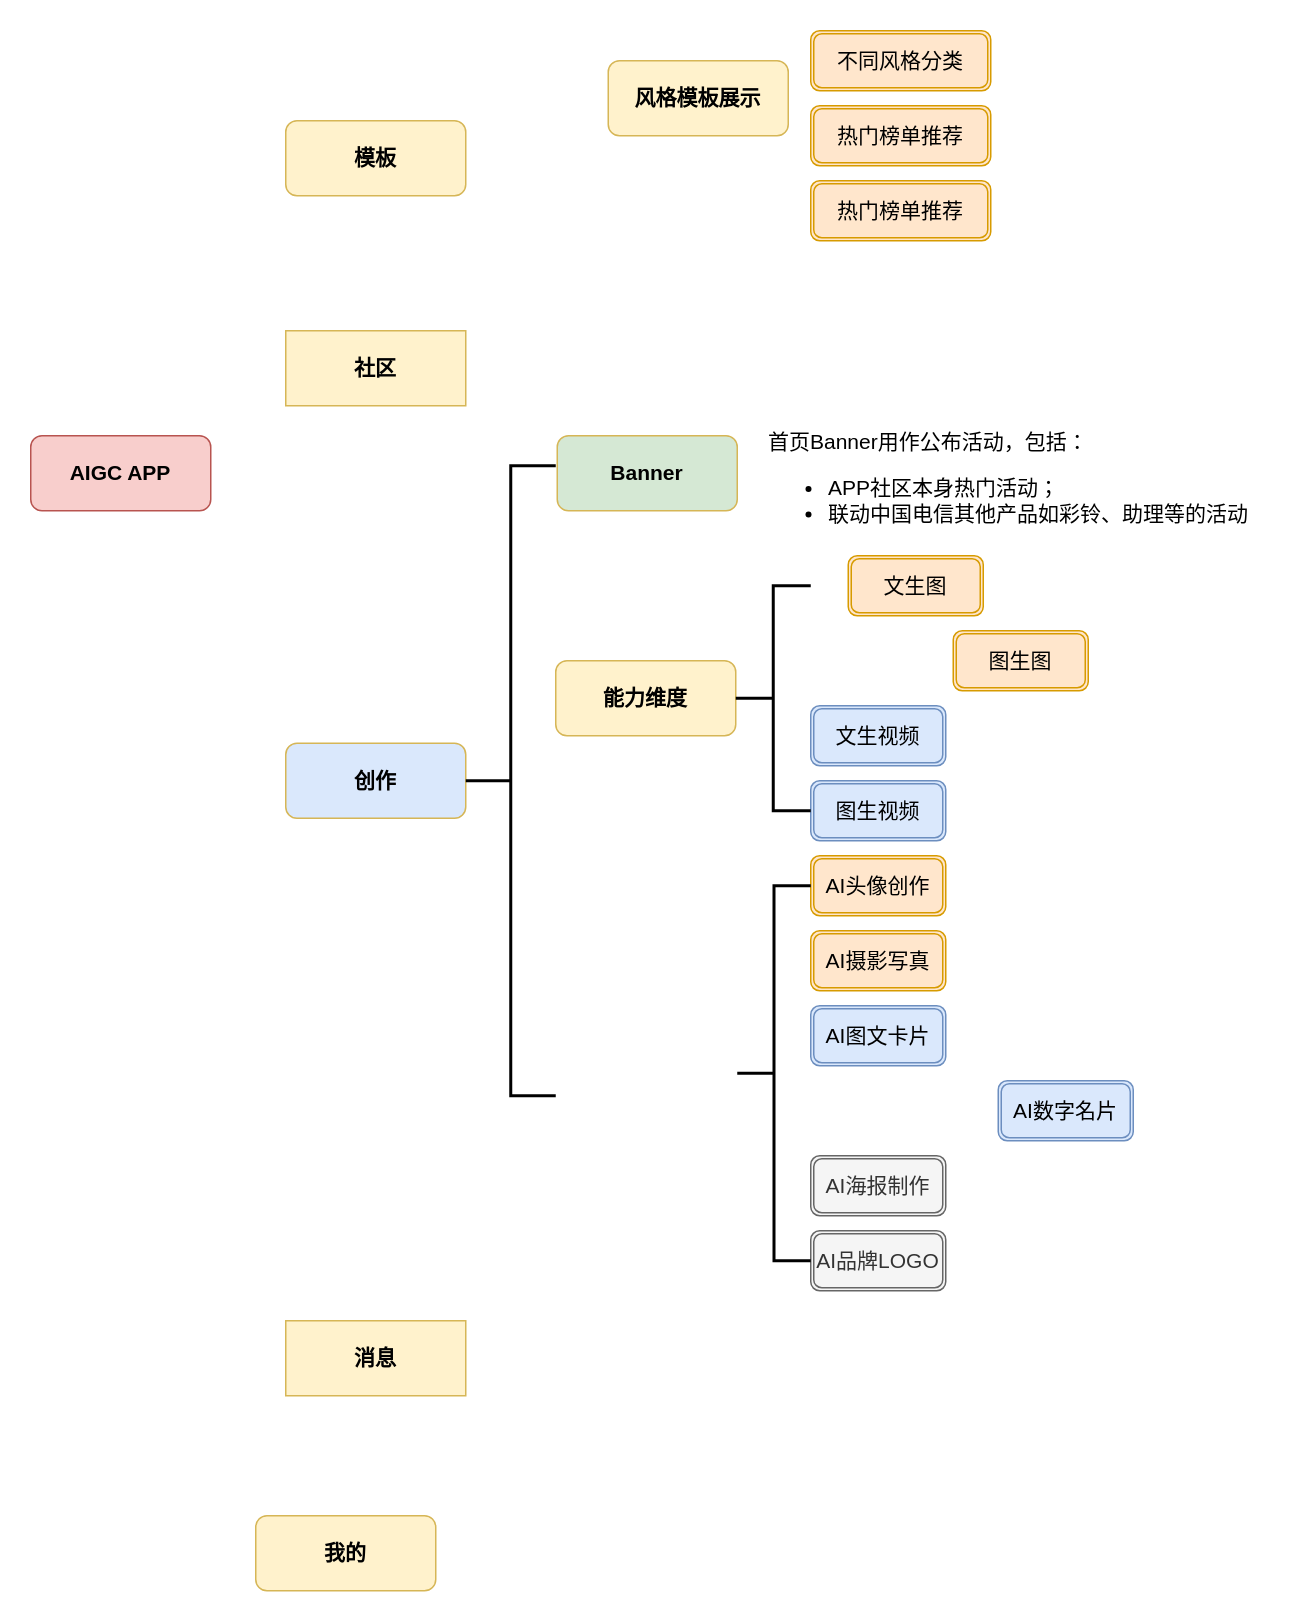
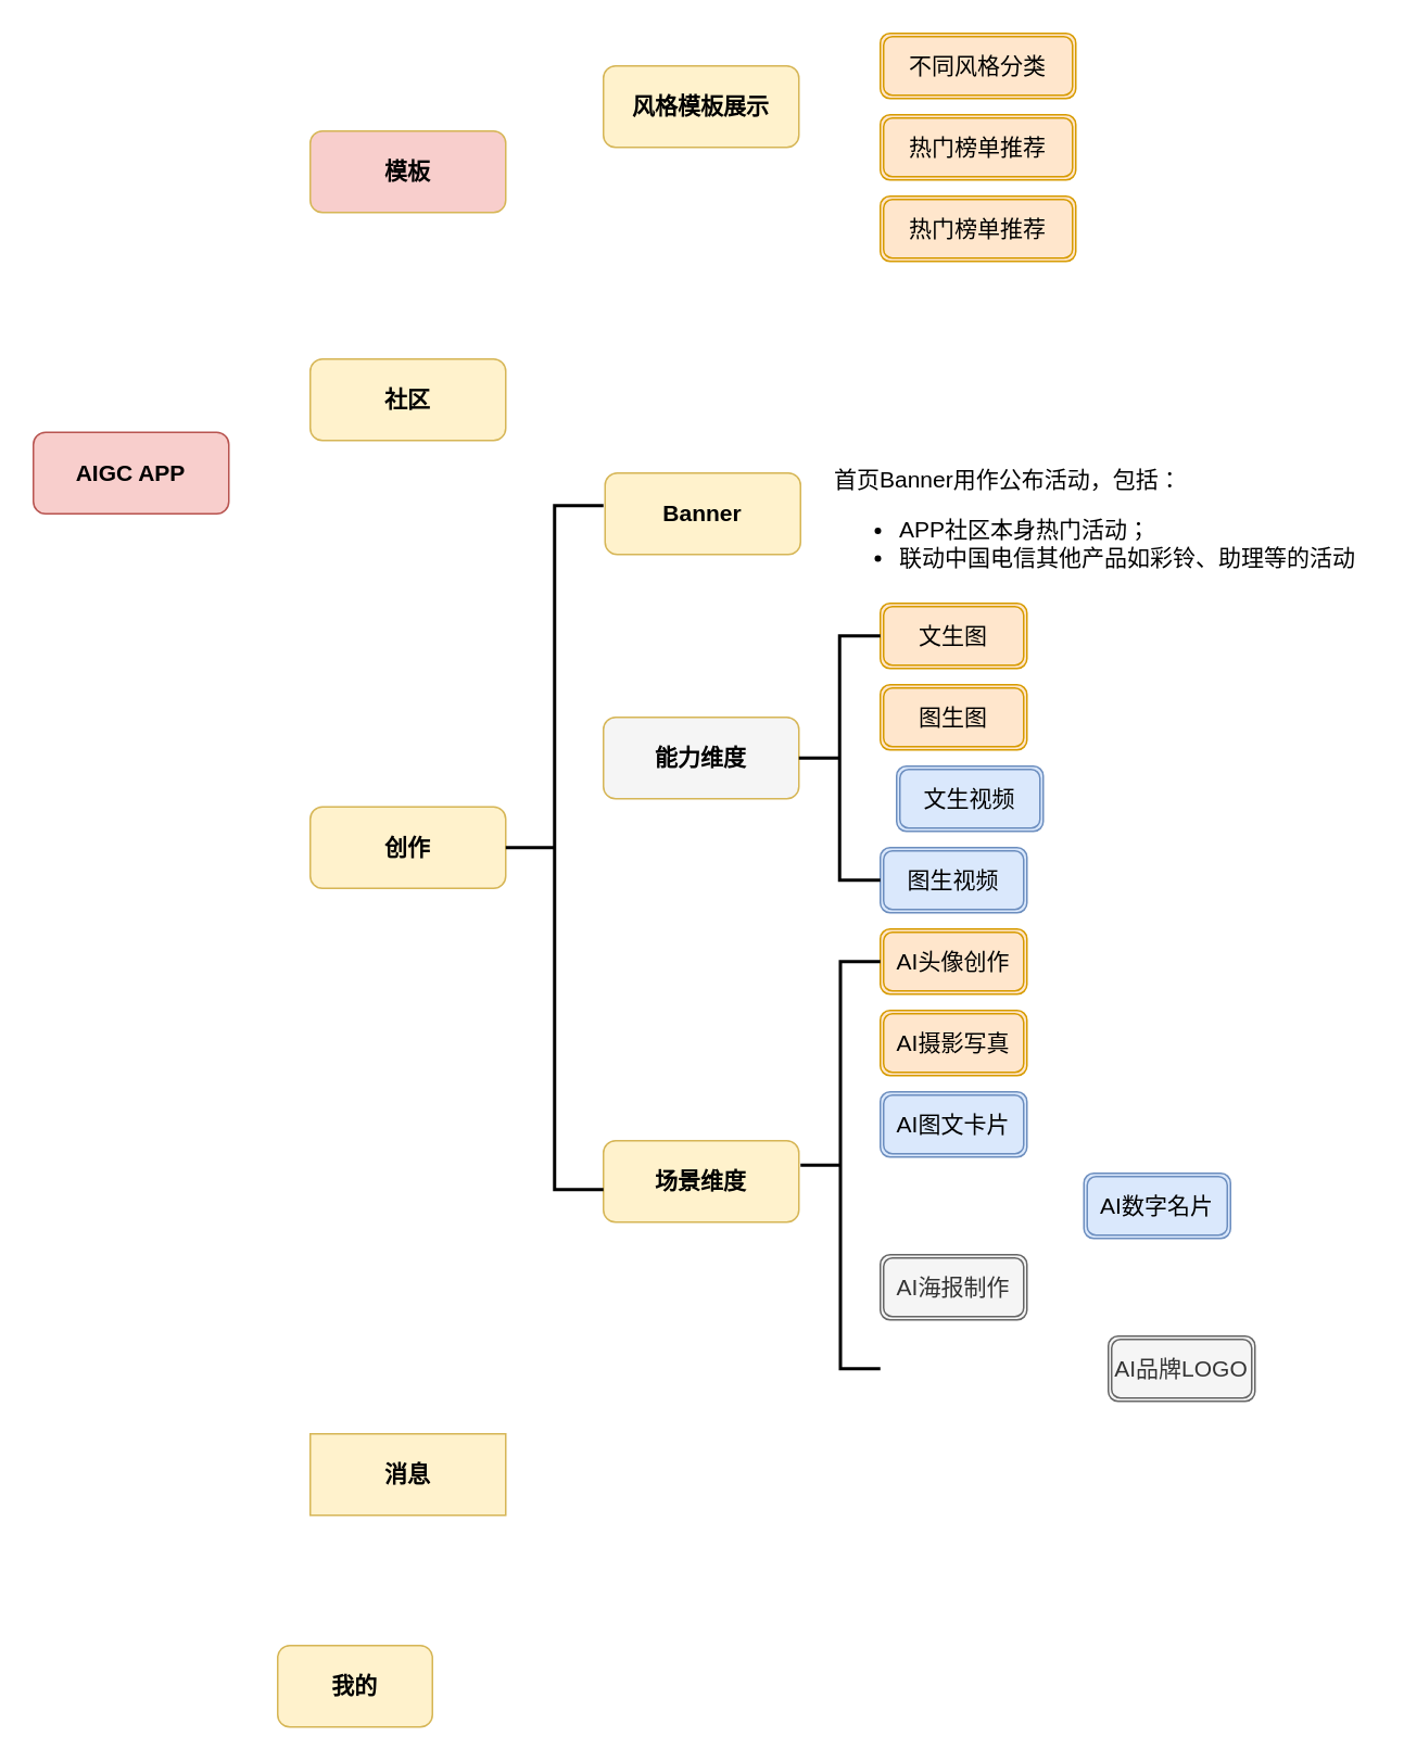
  <mxCell id="0" />
  <mxCell id="1" parent="0" />
- <mxCell id="2" value="&lt;b&gt;&lt;font style=&quot;font-size: 14px;&quot;&gt;AIGC APP&lt;/font&gt;&lt;/b&gt;" style="rounded=1;whiteSpace=wrap;html=1;fillColor=#f8cecc;strokeColor=#b85450;" vertex="1" parent="1"><mxGeometry x="20" y="290" width="120" height="50" as="geometry" /></mxCell>
- <mxCell id="3" value="&lt;b&gt;&lt;font style=&quot;font-size: 14px;&quot;&gt;创作&lt;/font&gt;&lt;/b&gt;" style="rounded=1;whiteSpace=wrap;html=1;fillColor=#dae8fc;strokeColor=#d6b656;" vertex="1" parent="1"><mxGeometry x="190" y="495" width="120" height="50" as="geometry" /></mxCell>
- <mxCell id="4" value="&lt;b&gt;&lt;font style=&quot;font-size: 14px;&quot;&gt;社区&lt;/font&gt;&lt;/b&gt;" style="whiteSpace=wrap;html=1;fillColor=#fff2cc;strokeColor=#d6b656;rounded=0;" vertex="1" parent="1"><mxGeometry x="190" y="220" width="120" height="50" as="geometry" /></mxCell>
- <mxCell id="5" value="&lt;b&gt;&lt;font style=&quot;font-size: 14px;&quot;&gt;模板&lt;/font&gt;&lt;/b&gt;" style="rounded=1;whiteSpace=wrap;html=1;fillColor=#fff2cc;strokeColor=#d6b656;" vertex="1" parent="1"><mxGeometry x="190" y="80" width="120" height="50" as="geometry" /></mxCell>
+ <mxCell id="2" value="&lt;b&gt;&lt;font style=&quot;font-size: 14px;&quot;&gt;AIGC APP&lt;/font&gt;&lt;/b&gt;" style="rounded=1;whiteSpace=wrap;html=1;fillColor=#f8cecc;strokeColor=#b85450;" vertex="1" parent="1"><mxGeometry x="20" y="265" width="120" height="50" as="geometry" /></mxCell>
+ <mxCell id="3" value="&lt;b&gt;&lt;font style=&quot;font-size: 14px;&quot;&gt;创作&lt;/font&gt;&lt;/b&gt;" style="rounded=1;whiteSpace=wrap;html=1;fillColor=#fff2cc;strokeColor=#d6b656;" vertex="1" parent="1"><mxGeometry x="190" y="495" width="120" height="50" as="geometry" /></mxCell>
+ <mxCell id="4" value="&lt;b&gt;&lt;font style=&quot;font-size: 14px;&quot;&gt;社区&lt;/font&gt;&lt;/b&gt;" style="rounded=1;whiteSpace=wrap;html=1;fillColor=#fff2cc;strokeColor=#d6b656;" vertex="1" parent="1"><mxGeometry x="190" y="220" width="120" height="50" as="geometry" /></mxCell>
+ <mxCell id="5" value="&lt;b&gt;&lt;font style=&quot;font-size: 14px;&quot;&gt;模板&lt;/font&gt;&lt;/b&gt;" style="rounded=1;whiteSpace=wrap;html=1;fillColor=#f8cecc;strokeColor=#d6b656;" vertex="1" parent="1"><mxGeometry x="190" y="80" width="120" height="50" as="geometry" /></mxCell>
  <mxCell id="6" value="&lt;b&gt;&lt;font style=&quot;font-size: 14px;&quot;&gt;消息&lt;/font&gt;&lt;/b&gt;" style="whiteSpace=wrap;html=1;fillColor=#fff2cc;strokeColor=#d6b656;rounded=0;" vertex="1" parent="1"><mxGeometry x="190" y="880" width="120" height="50" as="geometry" /></mxCell>
- <mxCell id="7" value="&lt;b&gt;&lt;font style=&quot;font-size: 14px;&quot;&gt;我的&lt;/font&gt;&lt;/b&gt;" style="rounded=1;whiteSpace=wrap;html=1;fillColor=#fff2cc;strokeColor=#d6b656;" vertex="1" parent="1"><mxGeometry x="170" y="1010" width="120" height="50" as="geometry" /></mxCell>
- <mxCell id="8" value="&lt;span style=&quot;font-size: 14px;&quot;&gt;&lt;b&gt;Banner&lt;/b&gt;&lt;/span&gt;" style="rounded=1;whiteSpace=wrap;html=1;fillColor=#d5e8d4;strokeColor=#d6b656;" vertex="1" parent="1"><mxGeometry x="371" y="290" width="120" height="50" as="geometry" /></mxCell>
- <mxCell id="9" value="&lt;span style=&quot;font-size: 14px;&quot;&gt;&lt;b&gt;能力维度&lt;/b&gt;&lt;/span&gt;" style="rounded=1;whiteSpace=wrap;html=1;fillColor=#fff2cc;strokeColor=#d6b656;" vertex="1" parent="1"><mxGeometry x="370" y="440" width="120" height="50" as="geometry" /></mxCell>
- <mxCell id="11" value="&lt;font style=&quot;font-size: 14px;&quot;&gt;文生图&lt;/font&gt;" style="shape=ext;double=1;rounded=1;whiteSpace=wrap;html=1;fillColor=#ffe6cc;strokeColor=#d79b00;" vertex="1" parent="1"><mxGeometry x="565" y="370" width="90" height="40" as="geometry" /></mxCell>
- <mxCell id="12" value="&lt;font style=&quot;font-size: 14px;&quot;&gt;图生图&lt;/font&gt;" style="shape=ext;double=1;rounded=1;whiteSpace=wrap;html=1;fillColor=#ffe6cc;strokeColor=#d79b00;" vertex="1" parent="1"><mxGeometry x="635" y="420" width="90" height="40" as="geometry" /></mxCell>
- <mxCell id="13" value="&lt;font style=&quot;font-size: 14px;&quot;&gt;文生视频&lt;/font&gt;" style="shape=ext;double=1;rounded=1;whiteSpace=wrap;html=1;fillColor=#dae8fc;strokeColor=#6c8ebf;" vertex="1" parent="1"><mxGeometry x="540" y="470" width="90" height="40" as="geometry" /></mxCell>
+ <mxCell id="7" value="&lt;b&gt;&lt;font style=&quot;font-size: 14px;&quot;&gt;我的&lt;/font&gt;&lt;/b&gt;" style="rounded=1;whiteSpace=wrap;html=1;fillColor=#fff2cc;strokeColor=#d6b656;" vertex="1" parent="1"><mxGeometry x="170" y="1010" width="95" height="50" as="geometry" /></mxCell>
+ <mxCell id="8" value="&lt;span style=&quot;font-size: 14px;&quot;&gt;&lt;b&gt;Banner&lt;/b&gt;&lt;/span&gt;" style="rounded=1;whiteSpace=wrap;html=1;fillColor=#fff2cc;strokeColor=#d6b656;" vertex="1" parent="1"><mxGeometry x="371" y="290" width="120" height="50" as="geometry" /></mxCell>
+ <mxCell id="9" value="&lt;span style=&quot;font-size: 14px;&quot;&gt;&lt;b&gt;能力维度&lt;/b&gt;&lt;/span&gt;" style="rounded=1;whiteSpace=wrap;html=1;fillColor=#f5f5f5;strokeColor=#d6b656;" vertex="1" parent="1"><mxGeometry x="370" y="440" width="120" height="50" as="geometry" /></mxCell>
+ <mxCell id="10" value="&lt;span style=&quot;font-size: 14px;&quot;&gt;&lt;b&gt;场景维度&lt;/b&gt;&lt;/span&gt;" style="rounded=1;whiteSpace=wrap;html=1;fillColor=#fff2cc;strokeColor=#d6b656;" vertex="1" parent="1"><mxGeometry x="370" y="700" width="120" height="50" as="geometry" /></mxCell>
+ <mxCell id="11" value="&lt;font style=&quot;font-size: 14px;&quot;&gt;文生图&lt;/font&gt;" style="shape=ext;double=1;rounded=1;whiteSpace=wrap;html=1;fillColor=#ffe6cc;strokeColor=#d79b00;" vertex="1" parent="1"><mxGeometry x="540" y="370" width="90" height="40" as="geometry" /></mxCell>
+ <mxCell id="12" value="&lt;font style=&quot;font-size: 14px;&quot;&gt;图生图&lt;/font&gt;" style="shape=ext;double=1;rounded=1;whiteSpace=wrap;html=1;fillColor=#ffe6cc;strokeColor=#d79b00;" vertex="1" parent="1"><mxGeometry x="540" y="420" width="90" height="40" as="geometry" /></mxCell>
+ <mxCell id="13" value="&lt;font style=&quot;font-size: 14px;&quot;&gt;文生视频&lt;/font&gt;" style="shape=ext;double=1;rounded=1;whiteSpace=wrap;html=1;fillColor=#dae8fc;strokeColor=#6c8ebf;" vertex="1" parent="1"><mxGeometry x="550" y="470" width="90" height="40" as="geometry" /></mxCell>
  <mxCell id="14" value="&lt;font style=&quot;font-size: 14px;&quot;&gt;图生视频&lt;/font&gt;" style="shape=ext;double=1;rounded=1;whiteSpace=wrap;html=1;fillColor=#dae8fc;strokeColor=#6c8ebf;" vertex="1" parent="1"><mxGeometry x="540" y="520" width="90" height="40" as="geometry" /></mxCell>
  <mxCell id="15" value="" style="strokeWidth=2;html=1;shape=mxgraph.flowchart.annotation_2;align=left;labelPosition=right;pointerEvents=1;" vertex="1" parent="1"><mxGeometry x="490" y="390" width="50" height="150" as="geometry" /></mxCell>
  <mxCell id="16" value="&lt;font style=&quot;font-size: 14px;&quot;&gt;AI头像创作&lt;/font&gt;" style="shape=ext;double=1;rounded=1;whiteSpace=wrap;html=1;fillColor=#ffe6cc;strokeColor=#d79b00;" vertex="1" parent="1"><mxGeometry x="540" y="570" width="90" height="40" as="geometry" /></mxCell>
  <mxCell id="17" value="&lt;font style=&quot;font-size: 14px;&quot;&gt;AI摄影写真&lt;/font&gt;" style="shape=ext;double=1;rounded=1;whiteSpace=wrap;html=1;fillColor=#ffe6cc;strokeColor=#d79b00;" vertex="1" parent="1"><mxGeometry x="540" y="620" width="90" height="40" as="geometry" /></mxCell>
  <mxCell id="18" value="&lt;font style=&quot;font-size: 14px;&quot;&gt;AI图文卡片&lt;/font&gt;" style="shape=ext;double=1;rounded=1;whiteSpace=wrap;html=1;fillColor=#dae8fc;strokeColor=#6c8ebf;" vertex="1" parent="1"><mxGeometry x="540" y="670" width="90" height="40" as="geometry" /></mxCell>
  <mxCell id="19" value="&lt;font style=&quot;font-size: 14px;&quot;&gt;AI海报制作&lt;/font&gt;" style="shape=ext;double=1;rounded=1;whiteSpace=wrap;html=1;fillColor=#f5f5f5;strokeColor=#666666;fontColor=#333333;" vertex="1" parent="1"><mxGeometry x="540" y="770" width="90" height="40" as="geometry" /></mxCell>
  <mxCell id="20" value="&lt;font style=&quot;font-size: 14px;&quot;&gt;AI数字名片&lt;/font&gt;" style="shape=ext;double=1;rounded=1;whiteSpace=wrap;html=1;fillColor=#dae8fc;strokeColor=#6c8ebf;" vertex="1" parent="1"><mxGeometry x="665" y="720" width="90" height="40" as="geometry" /></mxCell>
- <mxCell id="21" value="&lt;font style=&quot;font-size: 14px;&quot;&gt;AI品牌LOGO&lt;/font&gt;" style="shape=ext;double=1;rounded=1;whiteSpace=wrap;html=1;fillColor=#f5f5f5;strokeColor=#666666;fontColor=#333333;" vertex="1" parent="1"><mxGeometry x="540" y="820" width="90" height="40" as="geometry" /></mxCell>
+ <mxCell id="21" value="&lt;font style=&quot;font-size: 14px;&quot;&gt;AI品牌LOGO&lt;/font&gt;" style="shape=ext;double=1;rounded=1;whiteSpace=wrap;html=1;fillColor=#f5f5f5;strokeColor=#666666;fontColor=#333333;" vertex="1" parent="1"><mxGeometry x="680" y="820" width="90" height="40" as="geometry" /></mxCell>
  <mxCell id="22" value="" style="strokeWidth=2;html=1;shape=mxgraph.flowchart.annotation_2;align=left;labelPosition=right;pointerEvents=1;" vertex="1" parent="1"><mxGeometry x="491" y="590" width="49" height="250" as="geometry" /></mxCell>
  <mxCell id="23" value="&lt;font style=&quot;font-size: 14px;&quot;&gt;首页Banner用作公布活动，包括：&lt;br&gt;&lt;/font&gt;&lt;ul style=&quot;font-size: 14px;&quot;&gt;&lt;li style=&quot;&quot;&gt;&lt;font style=&quot;font-size: 14px;&quot;&gt;APP社区本身热门活动；&lt;/font&gt;&lt;/li&gt;&lt;li style=&quot;&quot;&gt;&lt;font style=&quot;font-size: 14px;&quot;&gt;联动中国电信其他产品如彩铃、助理等的活动&lt;/font&gt;&lt;/li&gt;&lt;/ul&gt;" style="text;html=1;strokeColor=none;fillColor=none;align=left;verticalAlign=middle;whiteSpace=wrap;rounded=0;" vertex="1" parent="1"><mxGeometry x="510" y="290" width="330" height="70" as="geometry" /></mxCell>
  <mxCell id="24" value="" style="strokeWidth=2;html=1;shape=mxgraph.flowchart.annotation_2;align=left;labelPosition=right;pointerEvents=1;" vertex="1" parent="1"><mxGeometry x="310" y="310" width="60" height="420" as="geometry" /></mxCell>
- <mxCell id="25" value="&lt;span style=&quot;font-size: 14px;&quot;&gt;&lt;b&gt;风格模板展示&lt;/b&gt;&lt;/span&gt;" style="rounded=1;whiteSpace=wrap;html=1;fillColor=#fff2cc;strokeColor=#d6b656;" vertex="1" parent="1"><mxGeometry x="405" y="40" width="120" height="50" as="geometry" /></mxCell>
+ <mxCell id="25" value="&lt;span style=&quot;font-size: 14px;&quot;&gt;&lt;b&gt;风格模板展示&lt;/b&gt;&lt;/span&gt;" style="rounded=1;whiteSpace=wrap;html=1;fillColor=#fff2cc;strokeColor=#d6b656;" vertex="1" parent="1"><mxGeometry x="370" y="40" width="120" height="50" as="geometry" /></mxCell>
  <mxCell id="26" value="&lt;font style=&quot;font-size: 14px;&quot;&gt;不同风格分类&lt;/font&gt;" style="shape=ext;double=1;rounded=1;whiteSpace=wrap;html=1;fillColor=#ffe6cc;strokeColor=#d79b00;" vertex="1" parent="1"><mxGeometry x="540" y="20" width="120" height="40" as="geometry" /></mxCell>
  <mxCell id="27" value="&lt;font style=&quot;font-size: 14px;&quot;&gt;热门榜单推荐&lt;/font&gt;" style="shape=ext;double=1;rounded=1;whiteSpace=wrap;html=1;fillColor=#ffe6cc;strokeColor=#d79b00;" vertex="1" parent="1"><mxGeometry x="540" y="70" width="120" height="40" as="geometry" /></mxCell>
  <mxCell id="28" value="&lt;font style=&quot;font-size: 14px;&quot;&gt;热门榜单推荐&lt;/font&gt;" style="shape=ext;double=1;rounded=1;whiteSpace=wrap;html=1;fillColor=#ffe6cc;strokeColor=#d79b00;" vertex="1" parent="1"><mxGeometry x="540" y="120" width="120" height="40" as="geometry" /></mxCell>
